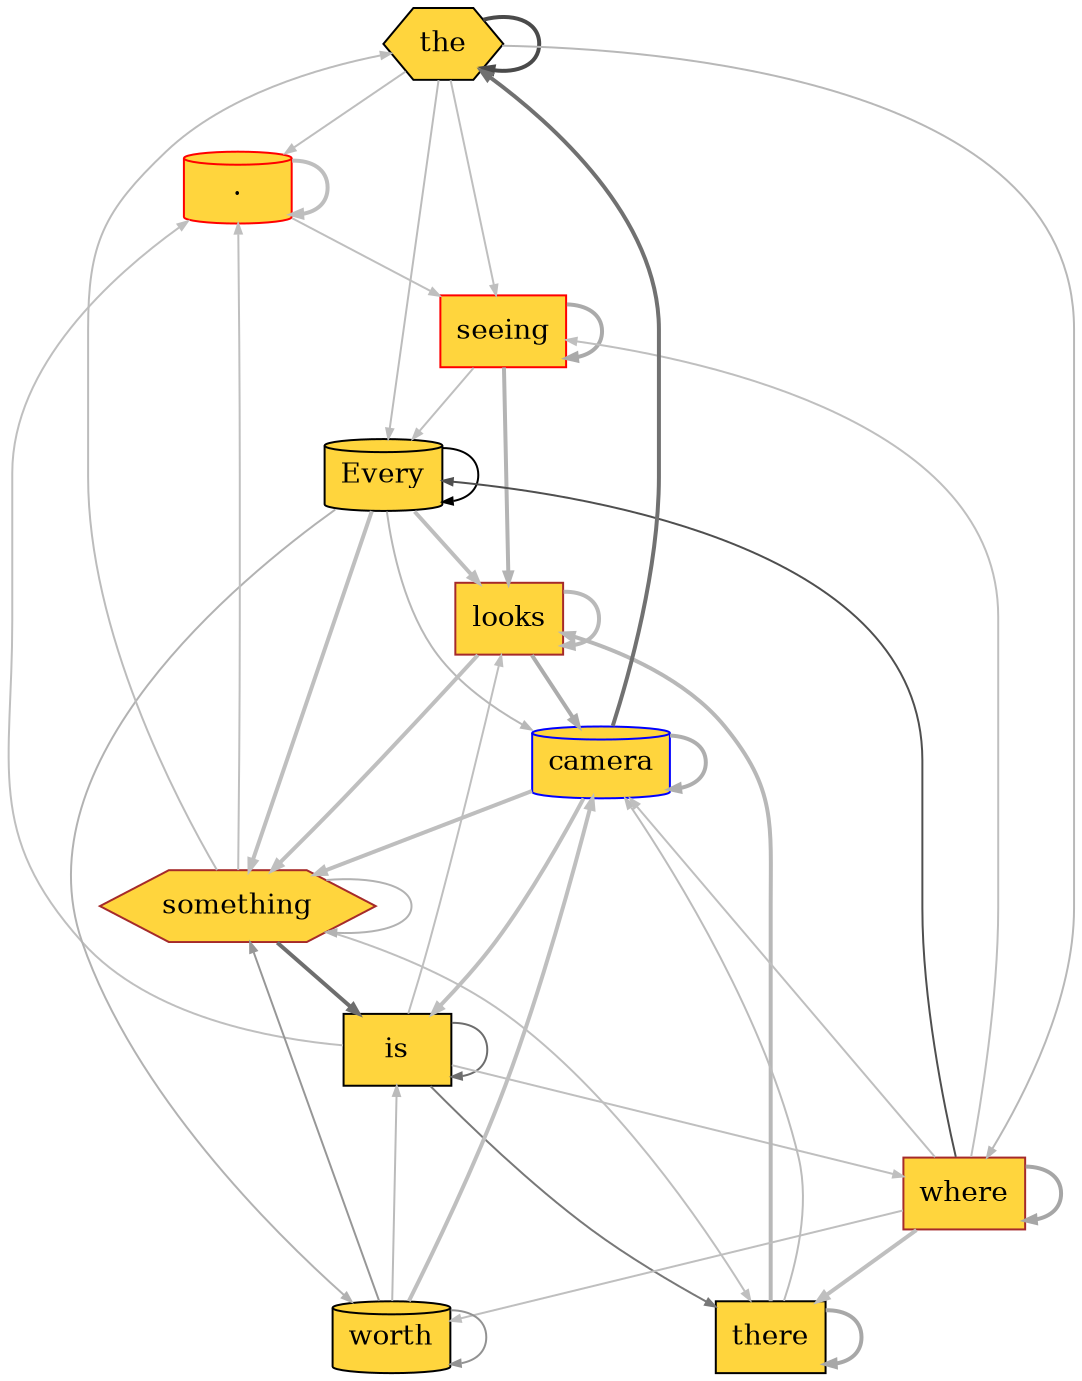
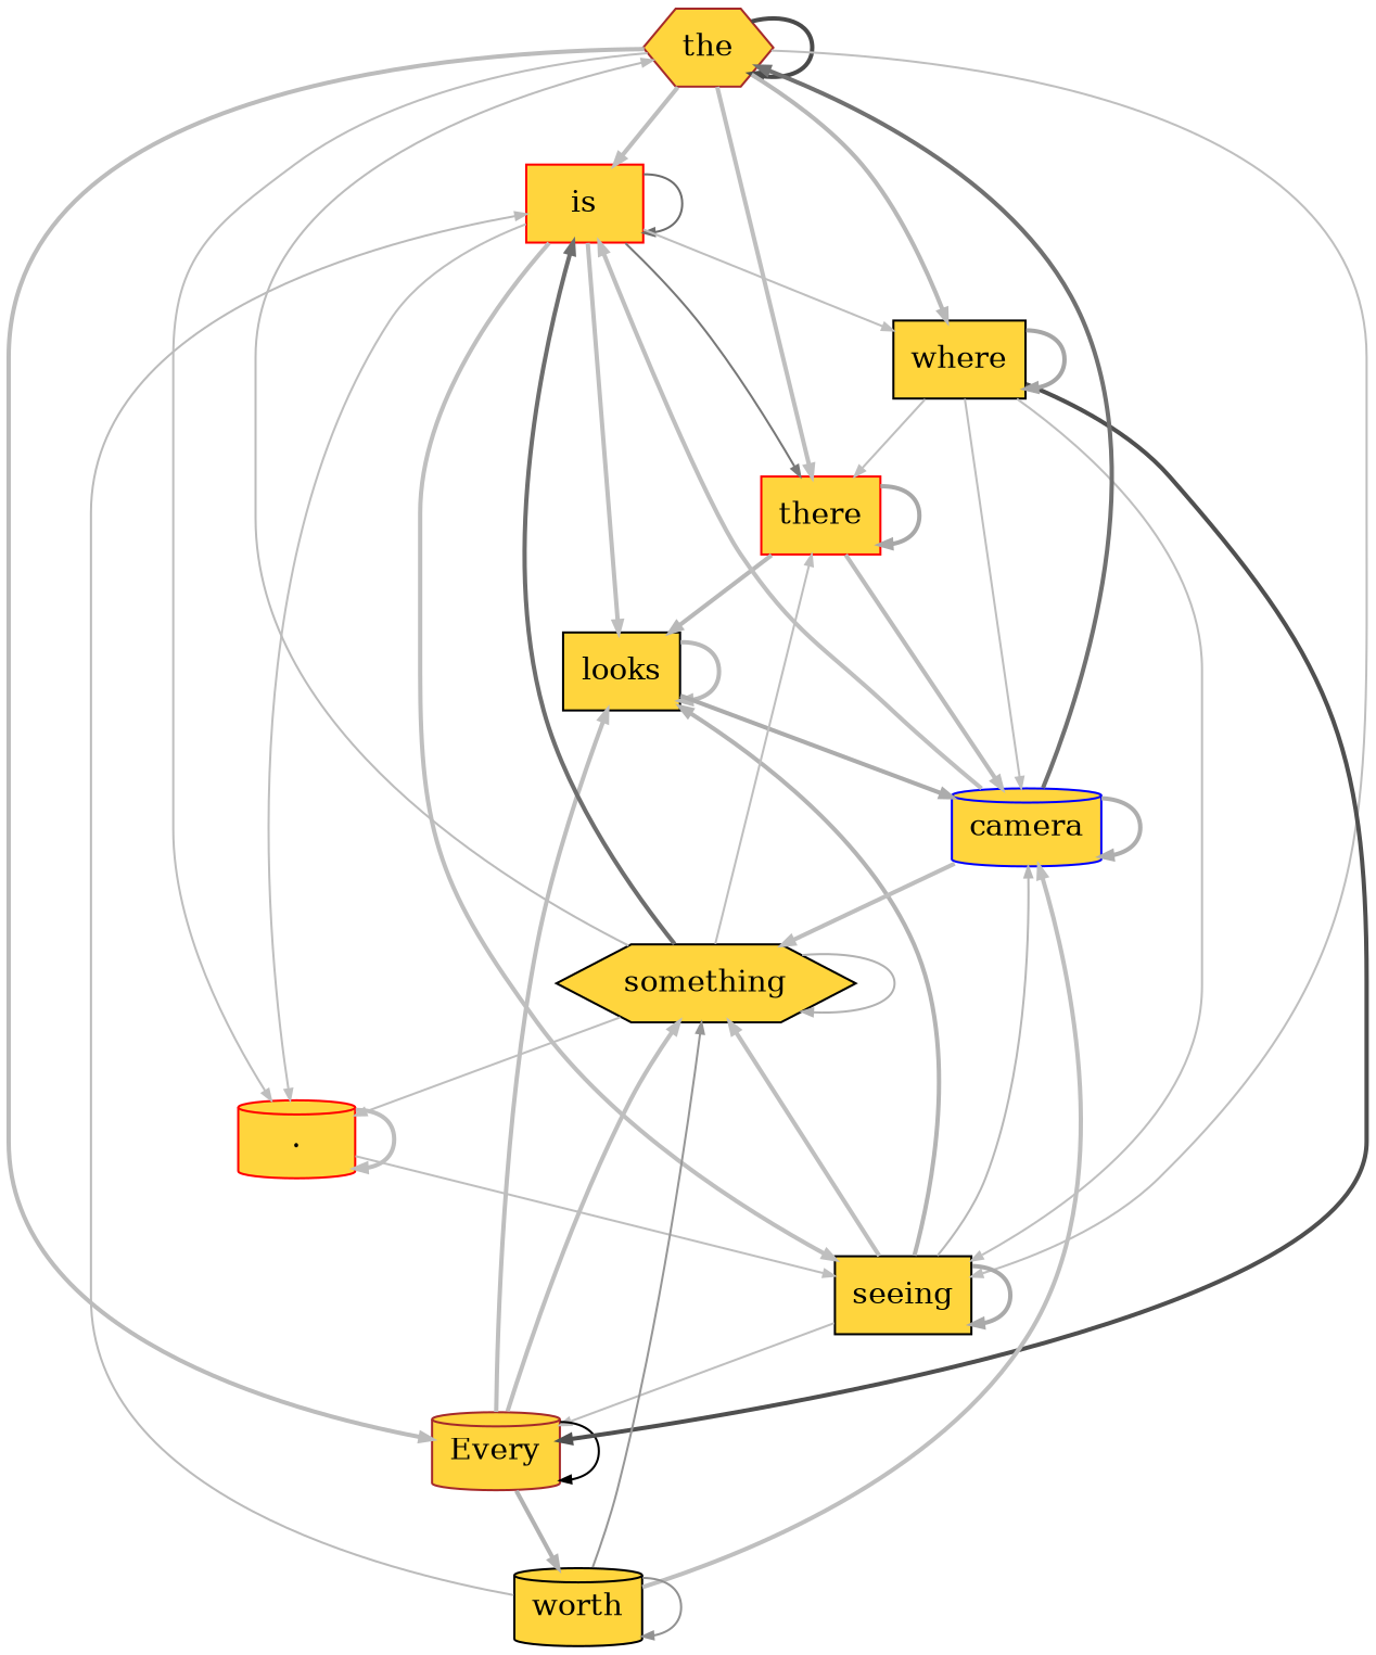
  digraph {
    node [color=brown fillcolor="#ffd53d" shape=box style=filled]
    edge [arrowsize=0.5 color="#bfbfbf" style=bold]
-   n1 [color=black label=the shape=hexagon]
-   n2 [color=black label=is]
-   n3 [color=black label=there]
+   n1 [label=the shape=hexagon]
+   n2 [color=red label=is]
+   n3 [color=red label=there]
    n4 [color=red label="." shape=cylinder]
-   n5 [color=red label=seeing]
-   n6 [color=black label=Every shape=cylinder]
-   n7 [label=where]
-   n8 [label=looks]
+   n5 [color=black label=seeing]
+   n6 [label=Every shape=cylinder]
+   n7 [color=black label=where]
+   n8 [color=black label=looks]
    n9 [color=blue label=camera shape=cylinder]
-   n10 [label=something shape=hexagon]
+   n10 [color=black label=something shape=hexagon]
    n11 [color=black label=worth shape=cylinder]
    n1 -> n1 [color="#4a4a4a"]
+   n1 -> n2 [color="#bebebe"]
+   n1 -> n3
    n1 -> n4 [color="#bebebe" style=solid]
    n1 -> n5 [style=solid]
-   n1 -> n6 [color="#bcbcbc" style=solid]
-   n1 -> n7 [color="#b8b8b8" style=solid]
+   n1 -> n6 [color="#bcbcbc"]
+   n1 -> n7 [color="#b8b8b8"]
    n2 -> n2 [color="#6d6d6d" style=solid]
    n2 -> n3 [color="#787878" style=solid]
    n2 -> n4 [style=solid]
+   n2 -> n5
    n2 -> n7 [style=solid]
-   n2 -> n8 [style=solid]
+   n2 -> n8
    n3 -> n3 [color="#a8a8a8"]
    n3 -> n8 [color="#b8b8b8"]
-   n3 -> n9 [color="#bcbcbc" style=solid]
+   n3 -> n9 [color="#bcbcbc"]
    n4 -> n4 [color="#bebebe"]
    n4 -> n5 [style=solid]
    n5 -> n5 [color="#aaaaaa"]
    n5 -> n6 [style=solid]
    n5 -> n8 [color="#b4b4b4"]
-   n8 -> n10
+   n5 -> n10
    n6 -> n6 [color="#000000" style=solid]
    n6 -> n8 [color="#bebebe"]
-   n6 -> n9 [color="#b8b8b8" style=solid]
+   n5 -> n9 [color="#b8b8b8" style=solid]
    n6 -> n10
-   n6 -> n11 [color="#b2b2b2" style=solid]
-   n7 -> n3
+   n6 -> n11 [color="#b2b2b2"]
+   n7 -> n3 [style=solid]
    n7 -> n5 [style=solid]
-   n7 -> n6 [color="#4f4f4f" style=solid]
+   n7 -> n6 [color="#4f4f4f"]
    n7 -> n7 [color="#a6a6a6"]
    n7 -> n9 [style=solid]
-   n7 -> n11 [style=solid]
    n8 -> n8 [color="#b9b9b9"]
    n8 -> n9 [color="#acacac"]
    n9 -> n1 [color="#717171"]
    n9 -> n2
    n9 -> n9 [color="#aeaeae"]
    n9 -> n10 [color="#bebebe"]
    n10 -> n1 [color="#bcbcbc" style=solid]
    n10 -> n2 [color="#6e6e6e"]
    n10 -> n3 [style=solid]
    n10 -> n4 [style=solid]
    n10 -> n10 [color="#b2b2b2" style=solid]
    n11 -> n2 [color="#bbbbbb" style=solid]
    n11 -> n9
    n11 -> n10 [color="#979797" style=solid]
    n11 -> n11 [color="#929292" style=solid]
  }
